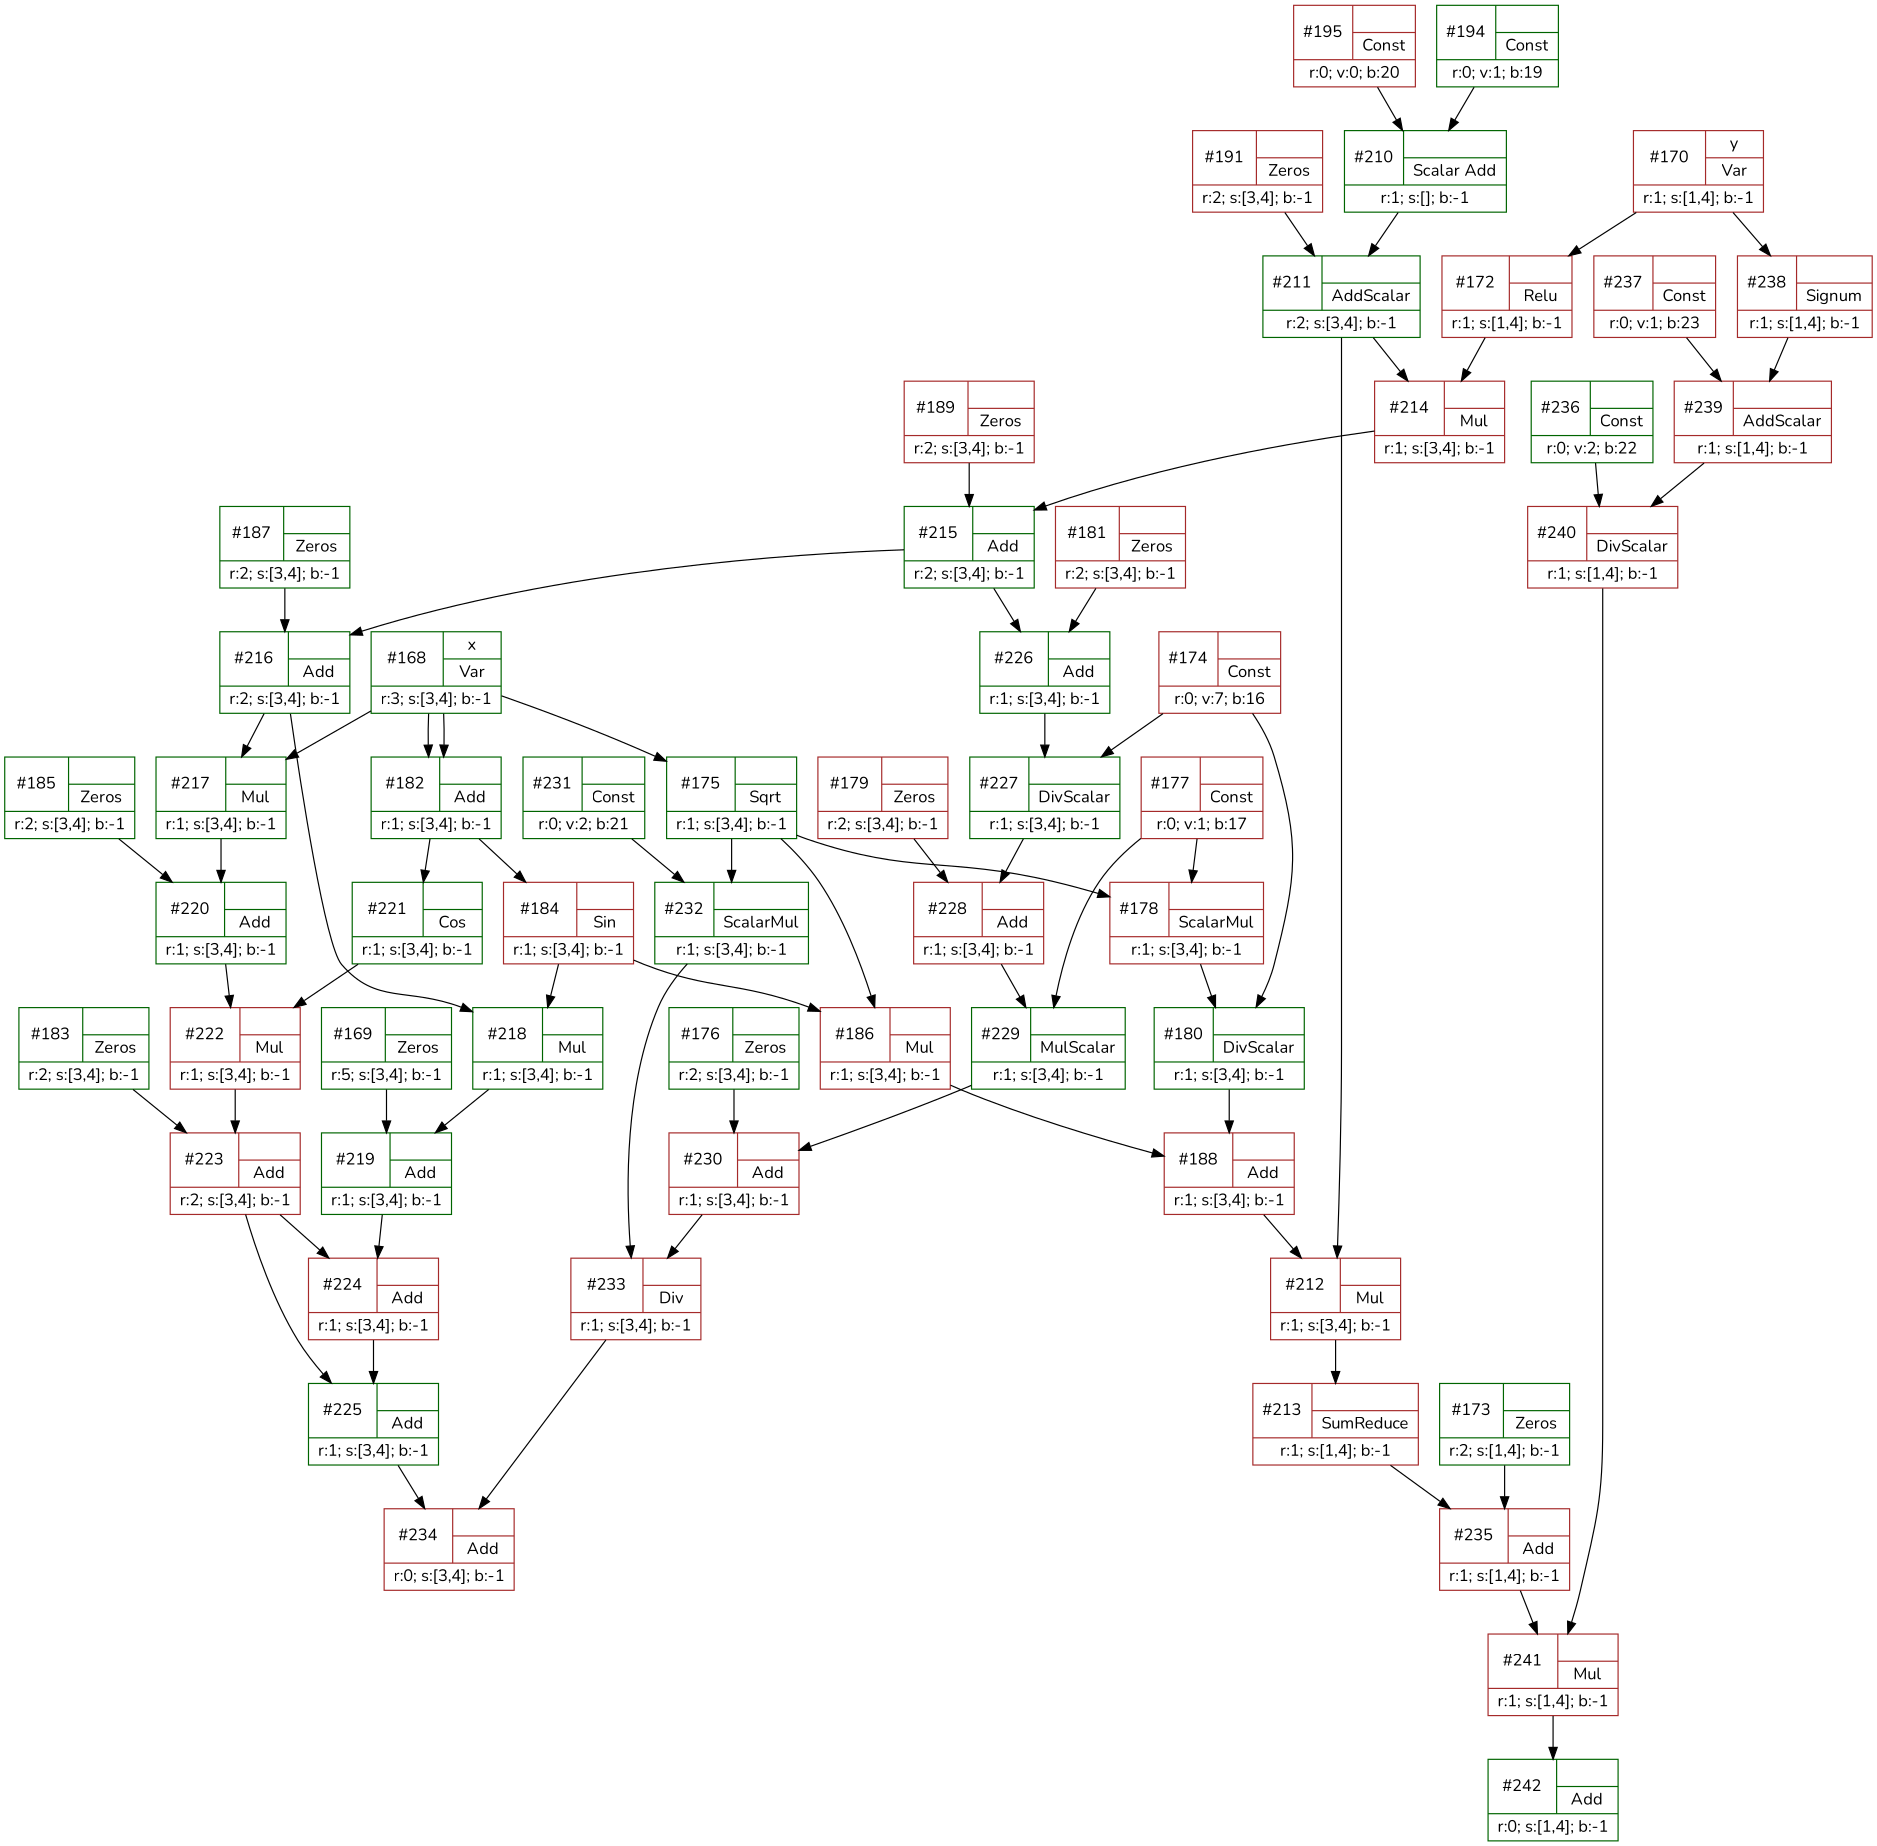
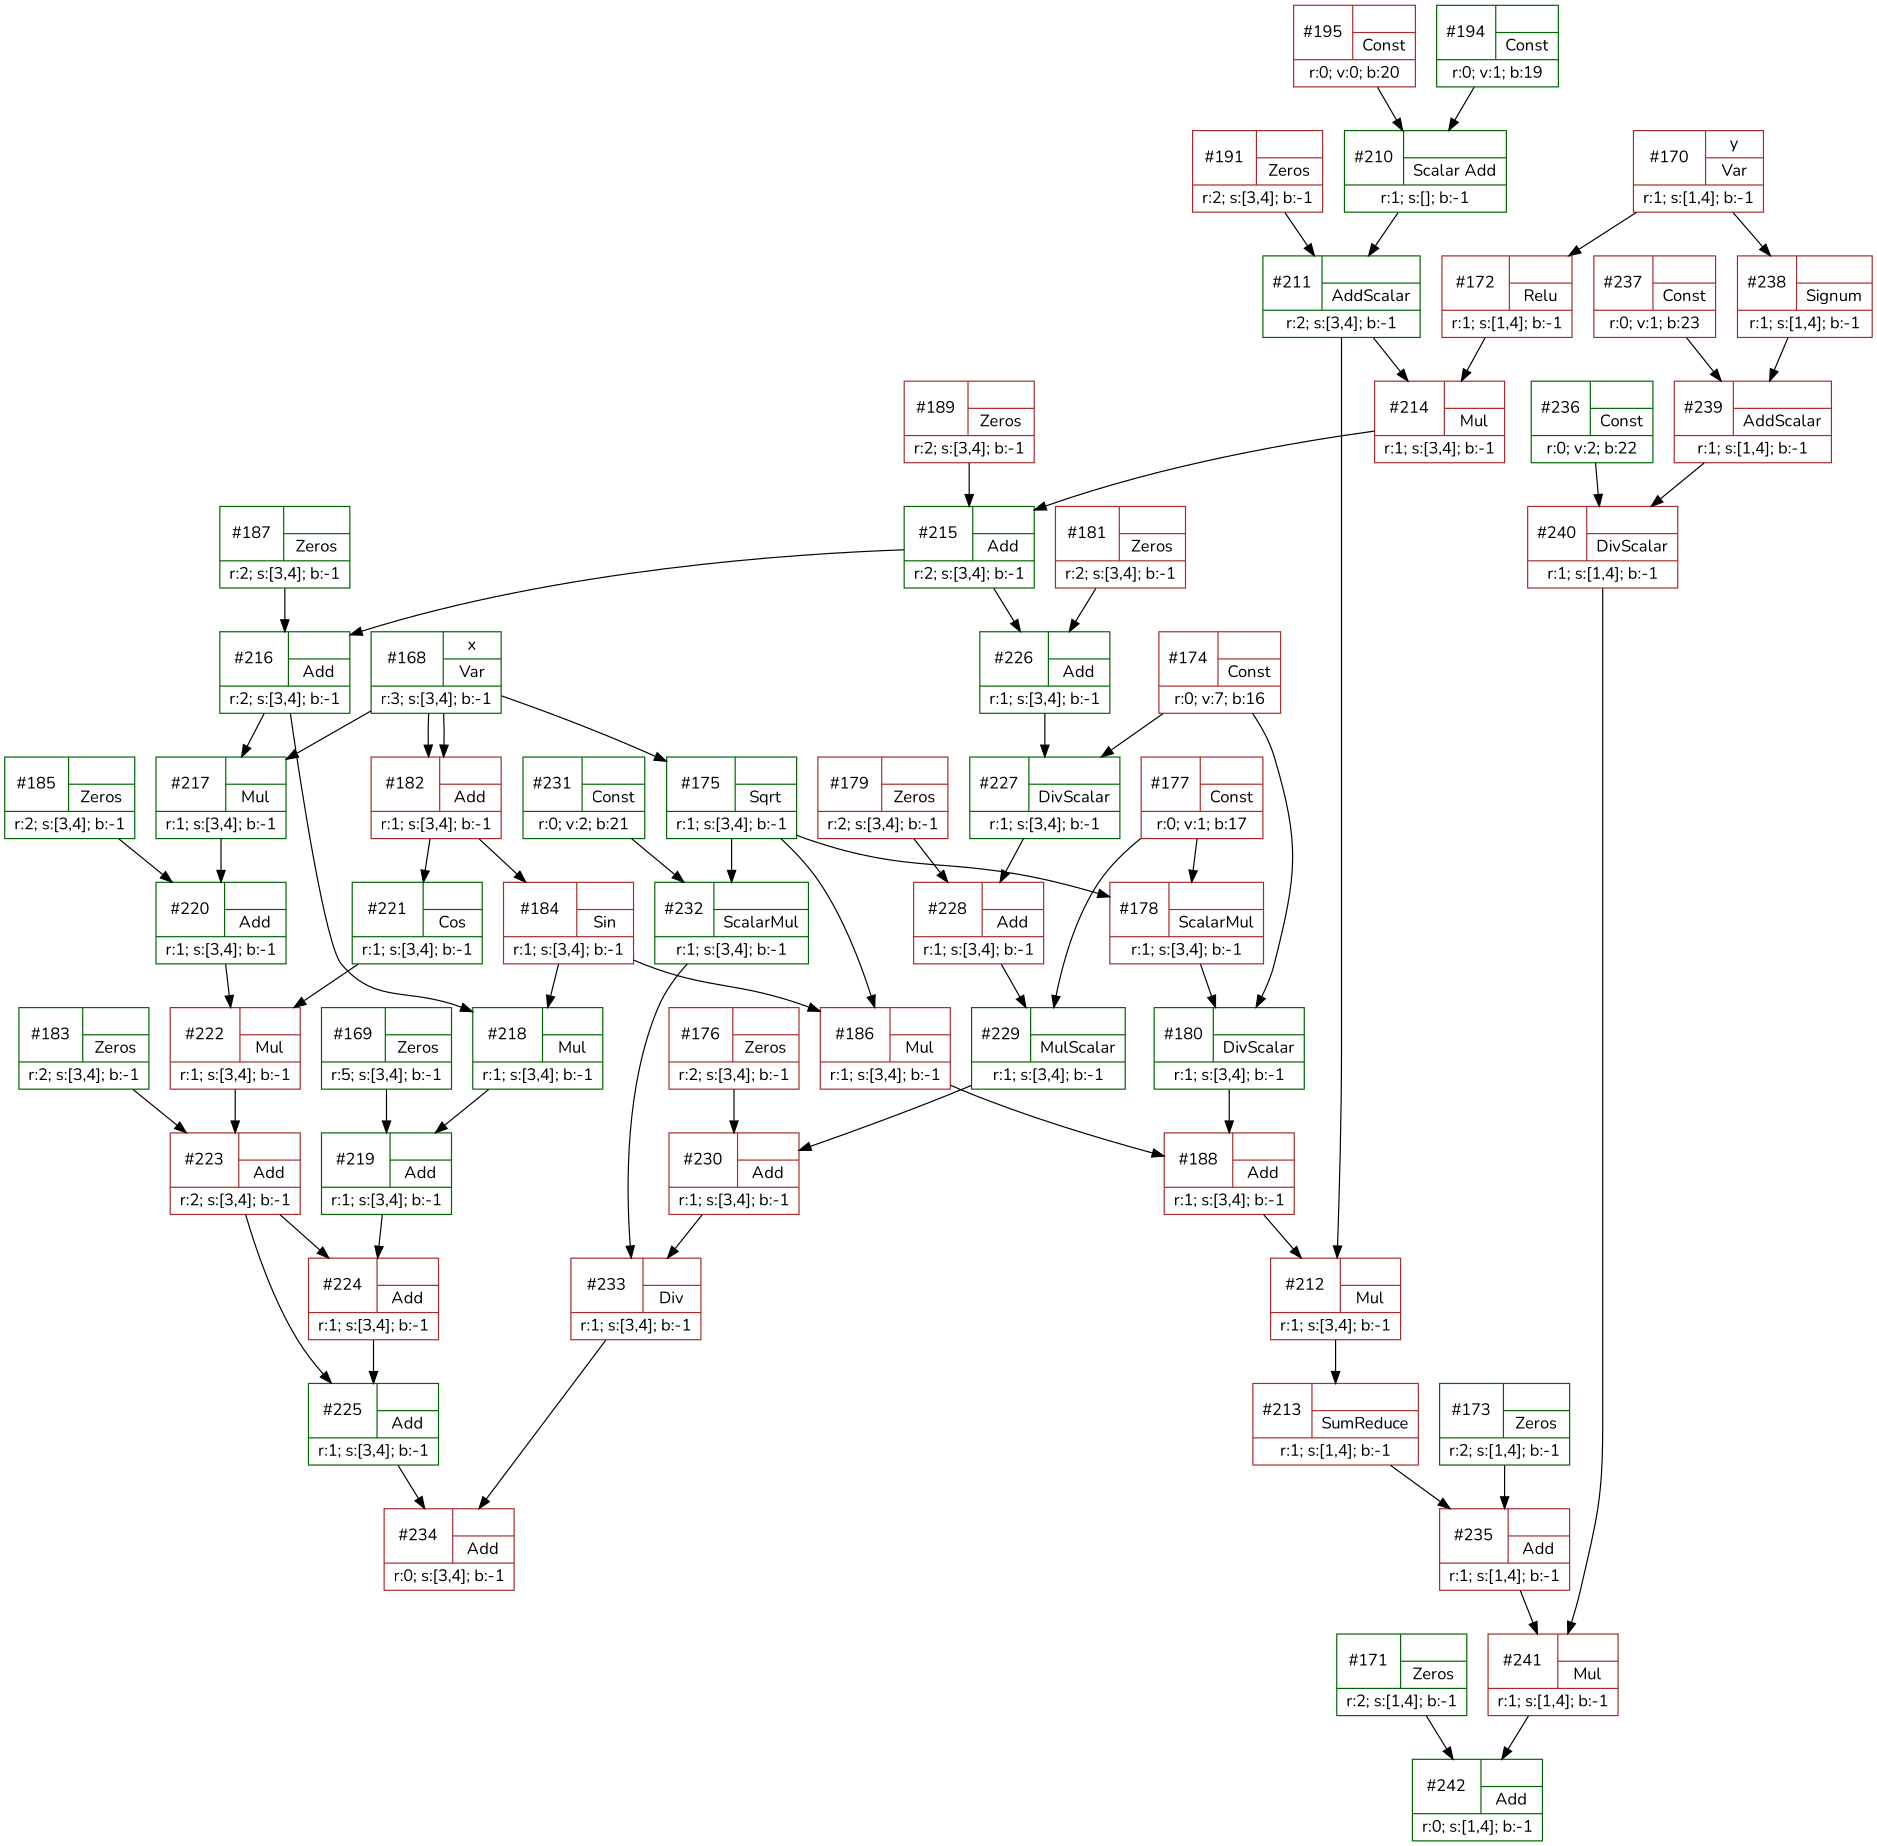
  digraph {
    fontname=Nunito
    node [color=brown fontname=Nunito shape=record]
    edge [fontname=Nunito]
    n1 [color=darkgreen label="{{#225 | {  | Add }} | r:1; s:[3,4]; b:-1 }"]
    n2 [label="{{#234 | {  | Add }} | r:0; s:[3,4]; b:-1 }"]
    n3 [label="{{#233 | {  | Div }} | r:1; s:[3,4]; b:-1 }"]
    n4 [label="{{#224 | {  | Add }} | r:1; s:[3,4]; b:-1 }"]
    n5 [label="{{#223 | {  | Add }} | r:2; s:[3,4]; b:-1 }"]
    n6 [color=darkgreen label="{{#219 | {  | Add }} | r:1; s:[3,4]; b:-1 }"]
    n7 [color=darkgreen label="{{#169 | {  | Zeros }} | r:5; s:[3,4]; b:-1 }"]
    n8 [color=darkgreen label="{{#218 | {  | Mul }} | r:1; s:[3,4]; b:-1 }"]
    n9 [color=darkgreen label="{{#216 | {  | Add }} | r:2; s:[3,4]; b:-1 }"]
    n10 [color=darkgreen label="{{#217 | {  | Mul }} | r:1; s:[3,4]; b:-1 }"]
    n11 [color=darkgreen label="{{#220 | {  | Add }} | r:1; s:[3,4]; b:-1 }"]
    n12 [label="{{#184 | {  | Sin }} | r:1; s:[3,4]; b:-1 }"]
    n13 [label="{{#186 | {  | Mul }} | r:1; s:[3,4]; b:-1 }"]
    n14 [label="{{#188 | {  | Add }} | r:1; s:[3,4]; b:-1 }"]
    n15 [color=darkgreen label="{{#187 | {  | Zeros }} | r:2; s:[3,4]; b:-1 }"]
    n16 [color=darkgreen label="{{#215 | {  | Add }} | r:2; s:[3,4]; b:-1 }"]
    n17 [color=darkgreen label="{{#226 | {  | Add }} | r:1; s:[3,4]; b:-1 }"]
    n18 [color=darkgreen label="{{#227 | {  | DivScalar }} | r:1; s:[3,4]; b:-1 }"]
    n19 [label="{{#189 | {  | Zeros }} | r:2; s:[3,4]; b:-1 }"]
    n20 [label="{{#214 | {  | Mul }} | r:1; s:[3,4]; b:-1 }"]
    n21 [color=darkgreen label="{{#211 | {  | AddScalar }} | r:2; s:[3,4]; b:-1 }"]
    n22 [label="{{#212 | {  | Mul }} | r:1; s:[3,4]; b:-1 }"]
    n23 [label="{{#213 | {  | SumReduce }} | r:1; s:[1,4]; b:-1 }"]
    n24 [label="{{#172 | {  | Relu }} | r:1; s:[1,4]; b:-1 }"]
    n25 [label="{{#191 | {  | Zeros }} | r:2; s:[3,4]; b:-1 }"]
    n26 [color=darkgreen label="{{#210 | {  | Scalar Add }} | r:1; s:[]; b:-1 }"]
    n27 [label="{{#195 | {  | Const }} | r:0; v:0; b:20 }"]
    n28 [color=darkgreen label="{{#194 | {  | Const }} | r:0; v:1; b:19 }"]
    n29 [label="{{#170 | { y | Var }} | r:1; s:[1,4]; b:-1 }"]
    n30 [label="{{#238 | {  | Signum }} | r:1; s:[1,4]; b:-1 }"]
    n31 [label="{{#239 | {  | AddScalar }} | r:1; s:[1,4]; b:-1 }"]
-   n32 [color=darkgreen label="{{#182 | {  | Add }} | r:1; s:[3,4]; b:-1 }"]
+   n32 [label="{{#182 | {  | Add }} | r:1; s:[3,4]; b:-1 }"]
    n33 [color=darkgreen label="{{#221 | {  | Cos }} | r:1; s:[3,4]; b:-1 }"]
    n34 [label="{{#222 | {  | Mul }} | r:1; s:[3,4]; b:-1 }"]
    n35 [color=darkgreen label="{{#168 | { x | Var }} | r:3; s:[3,4]; b:-1 }"]
    n36 [color=darkgreen label="{{#175 | {  | Sqrt }} | r:1; s:[3,4]; b:-1 }"]
    n37 [color=darkgreen label="{{#232 | {  | ScalarMul }} | r:1; s:[3,4]; b:-1 }"]
    n38 [label="{{#178 | {  | ScalarMul }} | r:1; s:[3,4]; b:-1 }"]
    n39 [color=darkgreen label="{{#183 | {  | Zeros }} | r:2; s:[3,4]; b:-1 }"]
    n40 [color=darkgreen label="{{#185 | {  | Zeros }} | r:2; s:[3,4]; b:-1 }"]
    n41 [label="{{#230 | {  | Add }} | r:1; s:[3,4]; b:-1 }"]
-   n42 [color=darkgreen label="{{#176 | {  | Zeros }} | r:2; s:[3,4]; b:-1 }"]
+   n42 [label="{{#176 | {  | Zeros }} | r:2; s:[3,4]; b:-1 }"]
    n43 [color=darkgreen label="{{#229 | {  | MulScalar }} | r:1; s:[3,4]; b:-1 }"]
    n44 [label="{{#228 | {  | Add }} | r:1; s:[3,4]; b:-1 }"]
    n45 [label="{{#177 | {  | Const }} | r:0; v:1; b:17 }"]
    n46 [color=darkgreen label="{{#180 | {  | DivScalar }} | r:1; s:[3,4]; b:-1 }"]
    n47 [label="{{#179 | {  | Zeros }} | r:2; s:[3,4]; b:-1 }"]
    n48 [label="{{#174 | {  | Const }} | r:0; v:7; b:16 }"]
    n49 [label="{{#181 | {  | Zeros }} | r:2; s:[3,4]; b:-1 }"]
    n50 [color=darkgreen label="{{#231 | {  | Const }} | r:0; v:2; b:21 }"]
+   n51 [color=darkgreen label="{{#171 | {  | Zeros }} | r:2; s:[1,4]; b:-1 }"]
    n52 [color=darkgreen label="{{#242 | {  | Add }} | r:0; s:[1,4]; b:-1 }"]
    n53 [label="{{#241 | {  | Mul }} | r:1; s:[1,4]; b:-1 }"]
    n54 [label="{{#235 | {  | Add }} | r:1; s:[1,4]; b:-1 }"]
    n55 [label="{{#240 | {  | DivScalar }} | r:1; s:[1,4]; b:-1 }"]
    n56 [color=darkgreen label="{{#173 | {  | Zeros }} | r:2; s:[1,4]; b:-1 }"]
    n57 [color=darkgreen label="{{#236 | {  | Const }} | r:0; v:2; b:22 }"]
    n58 [label="{{#237 | {  | Const }} | r:0; v:1; b:23 }"]
    n1 -> n2
    n3 -> n2
    n4 -> n1
    n5 -> n1
    n5 -> n4
    n6 -> n4
    n7 -> n6
    n8 -> n6
    n9 -> n8
    n9 -> n10
    n10 -> n11
    n11 -> n34
    n12 -> n8
    n12 -> n13
    n13 -> n14
    n14 -> n22
    n15 -> n9
    n16 -> n9
    n16 -> n17
    n17 -> n18
    n18 -> n44
    n19 -> n16
    n20 -> n16
    n21 -> n20
    n21 -> n22
    n22 -> n23
    n23 -> n54
    n24 -> n20
    n25 -> n21
    n26 -> n21
    n27 -> n26
    n28 -> n26
    n29 -> n24
    n29 -> n30
    n30 -> n31
    n31 -> n55
    n32 -> n12
    n32 -> n33
    n33 -> n34
    n34 -> n5
    n35 -> n10
    n35 -> n32
    n35 -> n32
    n35 -> n36
    n36 -> n13
    n36 -> n37
    n36 -> n38
    n37 -> n3
    n38 -> n46
    n39 -> n5
    n40 -> n11
    n41 -> n3
    n42 -> n41
    n43 -> n41
    n44 -> n43
    n45 -> n38
    n45 -> n43
    n46 -> n14
    n47 -> n44
    n48 -> n18
    n48 -> n46
    n49 -> n17
    n50 -> n37
+   n51 -> n52
    n53 -> n52
    n54 -> n53
    n55 -> n53
    n56 -> n54
    n57 -> n55
    n58 -> n31
  }
